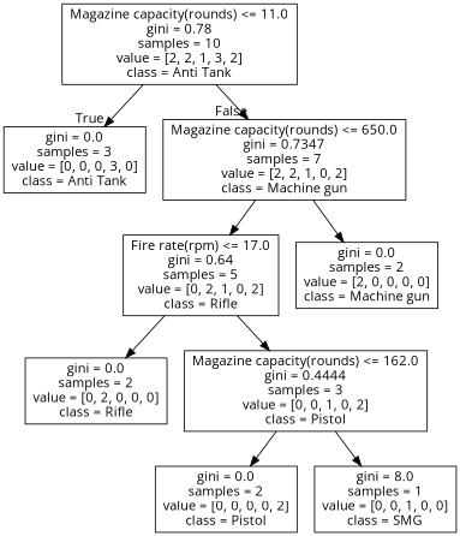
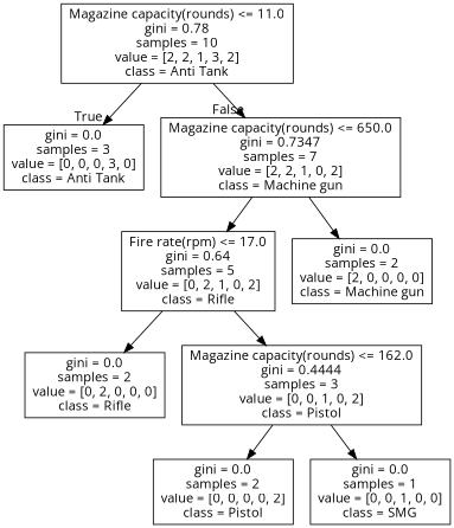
  digraph {
    fontname="Open Sans"
    node [shape=box fontname="Open Sans"]
    edge [fontname="Open Sans"]
    n1 [label="Magazine capacity(rounds) <= 11.0\ngini = 0.78\nsamples = 10\nvalue = [2, 2, 1, 3, 2]\nclass = Anti Tank"]
    n2 [label="gini = 0.0\nsamples = 3\nvalue = [0, 0, 0, 3, 0]\nclass = Anti Tank"]
    n3 [label="Magazine capacity(rounds) <= 650.0\ngini = 0.7347\nsamples = 7\nvalue = [2, 2, 1, 0, 2]\nclass = Machine gun"]
    n4 [label="Fire rate(rpm) <= 17.0\ngini = 0.64\nsamples = 5\nvalue = [0, 2, 1, 0, 2]\nclass = Rifle"]
    n5 [label="gini = 0.0\nsamples = 2\nvalue = [2, 0, 0, 0, 0]\nclass = Machine gun"]
    n6 [label="gini = 0.0\nsamples = 2\nvalue = [0, 2, 0, 0, 0]\nclass = Rifle"]
    n7 [label="Magazine capacity(rounds) <= 162.0\ngini = 0.4444\nsamples = 3\nvalue = [0, 0, 1, 0, 2]\nclass = Pistol"]
    n8 [label="gini = 0.0\nsamples = 2\nvalue = [0, 0, 0, 0, 2]\nclass = Pistol"]
-   n9 [label="gini = 8.0\nsamples = 1\nvalue = [0, 0, 1, 0, 0]\nclass = SMG"]
+   n9 [label="gini = 0.0\nsamples = 1\nvalue = [0, 0, 1, 0, 0]\nclass = SMG"]
    n1 -> n2 [headlabel=True labelangle=45 labeldistance=2.5]
    n1 -> n3 [headlabel=False labelangle=-45 labeldistance=2.5]
    n3 -> n4
    n3 -> n5
    n4 -> n6
    n4 -> n7
    n7 -> n8
    n7 -> n9
  }
